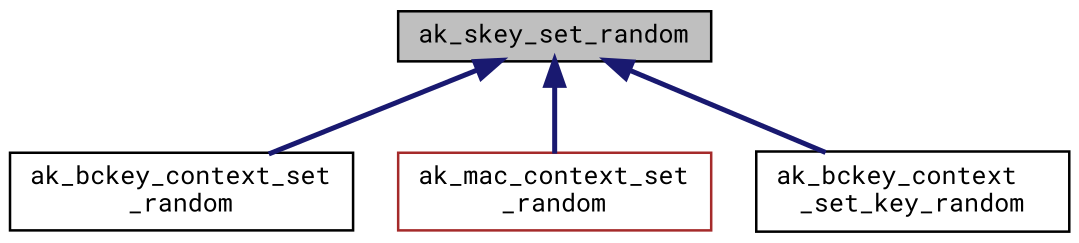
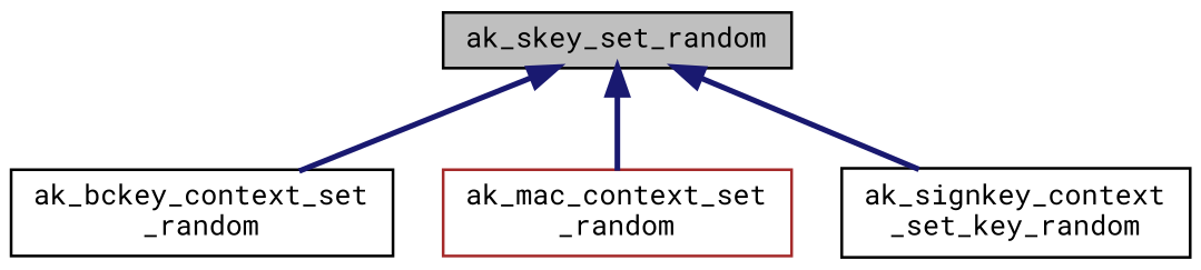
  digraph {
    fontname="Roboto Mono"
    rankdir=TB
    node [color=black fillcolor=white fontname="Roboto Mono" fontsize=10 shape=record style=filled]
    edge [color=midnightblue dir=back fontname="Roboto Mono" fontsize=10 labelfontname=Helvetica labelfontsize=10 style=bold]
    n1 [fillcolor=grey75 fontcolor=black height=0.2 label=ak_skey_set_random width=0.4]
    n2 [height=0.2 label="ak_bckey_context_set\l_random" width=0.4]
    n3 [color=brown height=0.2 label="ak_mac_context_set\l_random" width=0.4]
-   n4 [height=0.2 label="ak_bckey_context\l_set_key_random" width=0.4]
+   n4 [height=0.2 label="ak_signkey_context\l_set_key_random" width=0.4]
    n1 -> n2
    n1 -> n3
    n1 -> n4
  }
